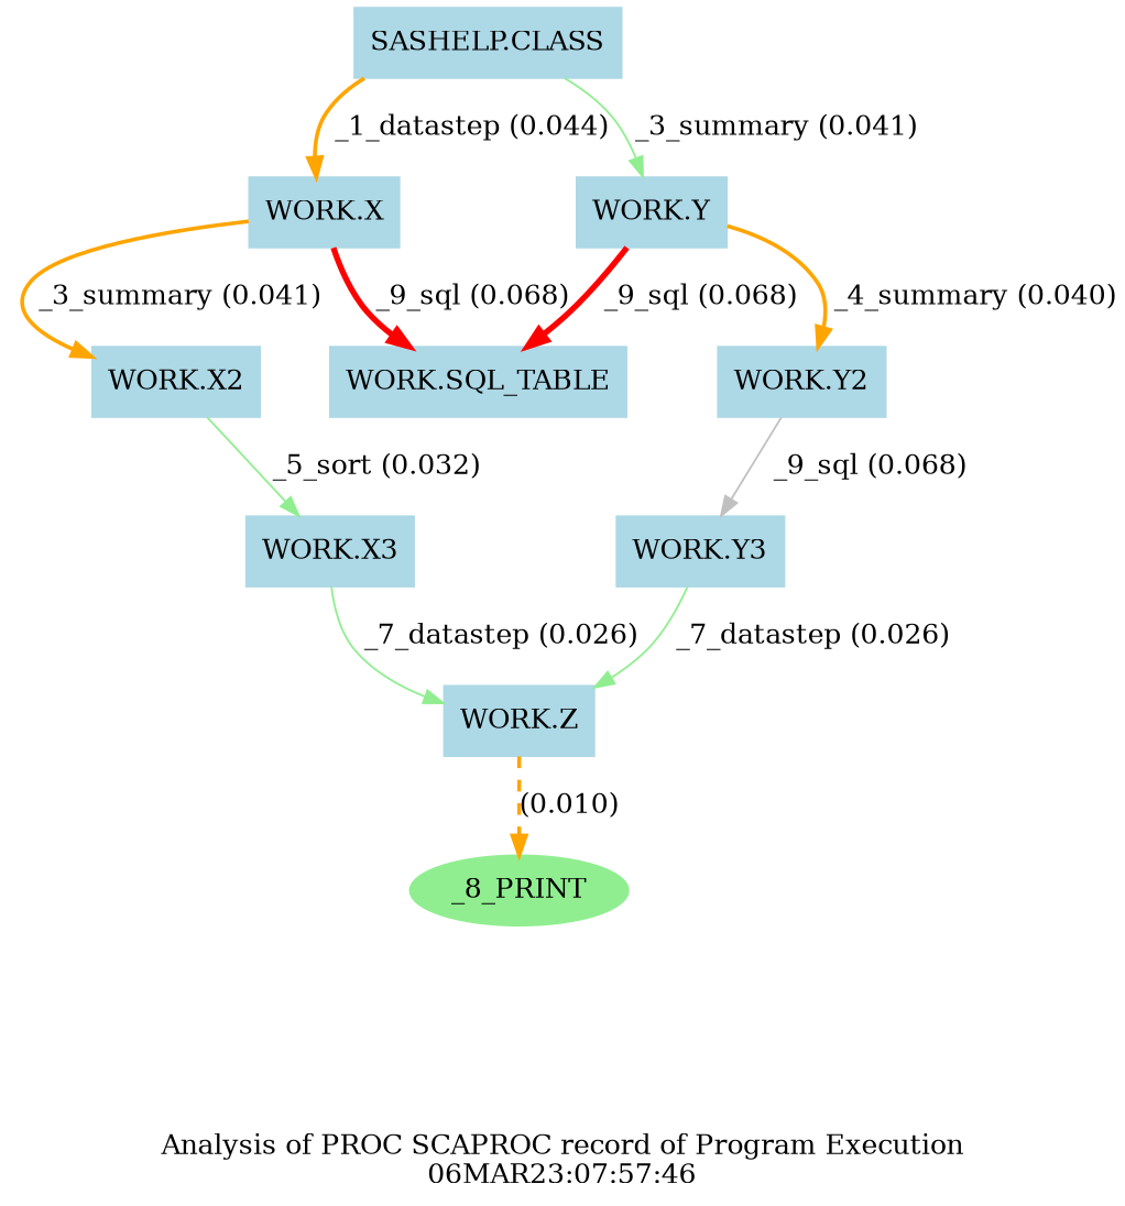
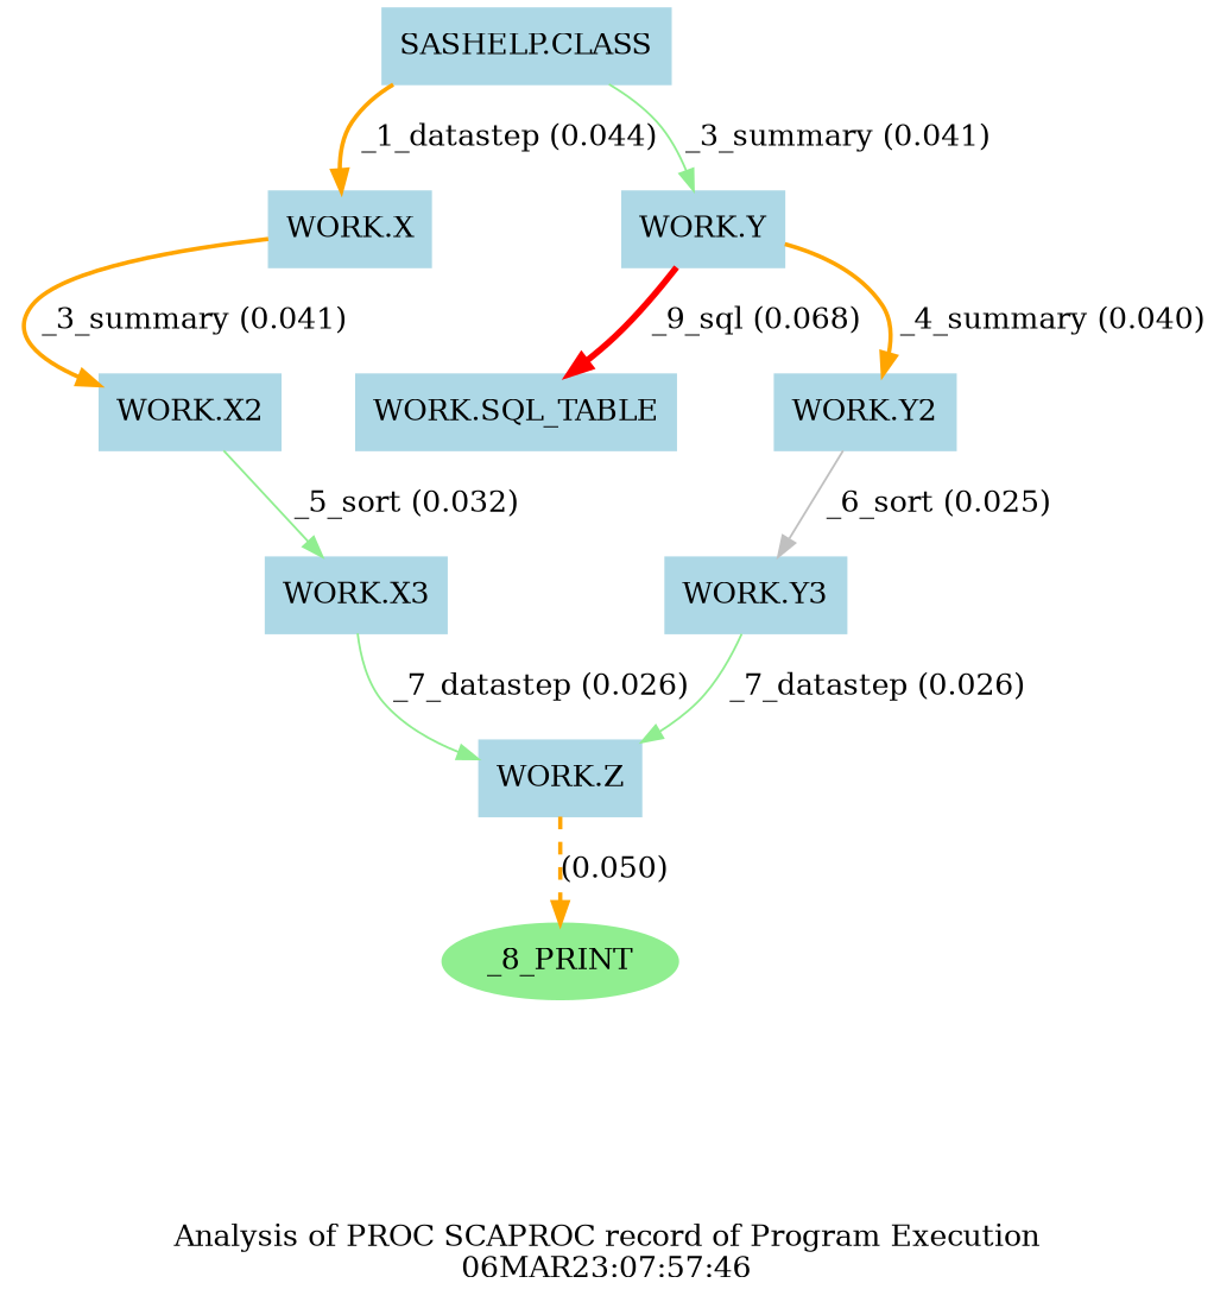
  digraph {
    label="\n\nAnalysis of PROC SCAPROC record of Program Execution\n06MAR23:07:57:46"
    node [color=lightblue shape=box style=filled]
    edge [color=orange penwidth=2 style=solid]
    _8_PRINT [color=lightgreen shape=ellipse]
    "SASHELP.CLASS"
    "WORK.X"
    "WORK.Y"
    "WORK.X2"
    "WORK.SQL_TABLE"
    "WORK.Y2"
    "WORK.X3"
    "WORK.Y3"
    "WORK.Z"
    "SASHELP.CLASS" -> "WORK.X" [label=" _1_datastep (0.044)"]
    "SASHELP.CLASS" -> "WORK.Y" [color=lightgreen label=" _3_summary (0.041)" penwidth=1]
    "WORK.X" -> "WORK.X2" [label=" _3_summary (0.041)"]
-   "WORK.X" -> "WORK.SQL_TABLE" [color=red label=" _9_sql (0.068)" penwidth=3]
    "WORK.Y" -> "WORK.SQL_TABLE" [color=red label=" _9_sql (0.068)" penwidth=3]
    "WORK.Y" -> "WORK.Y2" [label=" _4_summary (0.040)"]
    "WORK.X2" -> "WORK.X3" [color=lightgreen label=" _5_sort (0.032)" penwidth=1]
-   "WORK.Y2" -> "WORK.Y3" [color=grey label=" _9_sql (0.068)" penwidth=""]
+   "WORK.Y2" -> "WORK.Y3" [color=grey label=" _6_sort (0.025)" penwidth=""]
    "WORK.X3" -> "WORK.Z" [color=lightgreen label=" _7_datastep (0.026)" penwidth=1]
    "WORK.Y3" -> "WORK.Z" [color=lightgreen label=" _7_datastep (0.026)" penwidth=1]
-   "WORK.Z" -> _8_PRINT [label="(0.010)" style=dashed]
+   "WORK.Z" -> _8_PRINT [label="(0.050)" style=dashed]
  }
